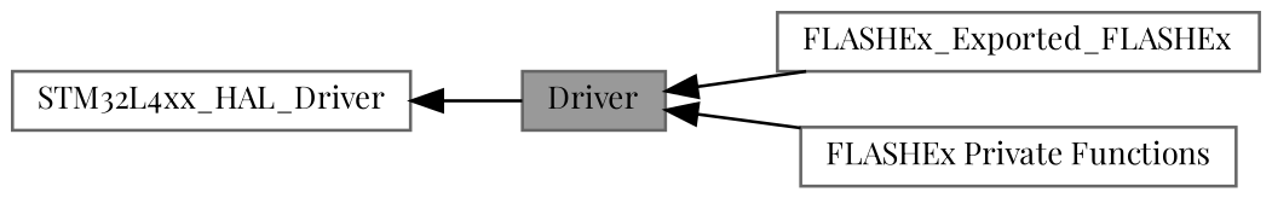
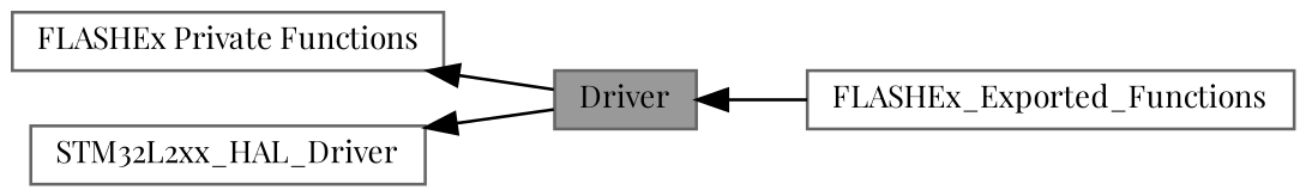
  digraph {
    fontname="Playfair Display"
    rankdir=LR
    node [color=grey40 fillcolor=white fontname="Playfair Display" fontsize=10 shape=box style=filled]
    edge [dir=back fontname="Playfair Display" fontsize=10 labelfontname=Helvetica labelfontsize=10 shape=plaintext style=solid]
    n1 [color=gray40 fillcolor=grey60 fontcolor=black height=0.2 label=Driver width=0.4]
-   n2 [height=0.2 label=FLASHEx_Exported_FLASHEx width=0.4]
+   n2 [height=0.2 label=FLASHEx_Exported_Functions width=0.4]
    n3 [height=0.2 label="FLASHEx Private Functions" width=0.4]
-   n4 [height=0.2 label=STM32L4xx_HAL_Driver width=0.4]
+   n4 [height=0.2 label=STM32L2xx_HAL_Driver width=0.4]
    n1 -> n2
-   n1 -> n3
+   n3 -> n1
    n4 -> n1
  }
